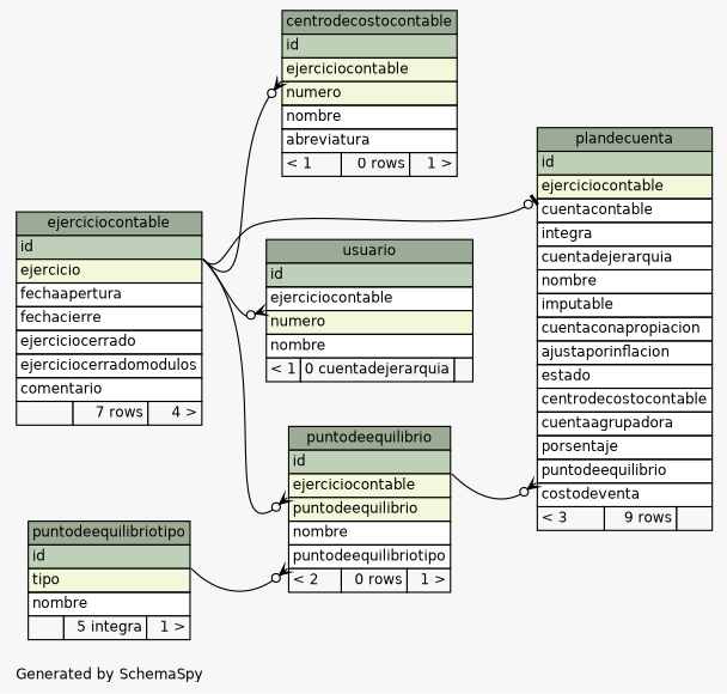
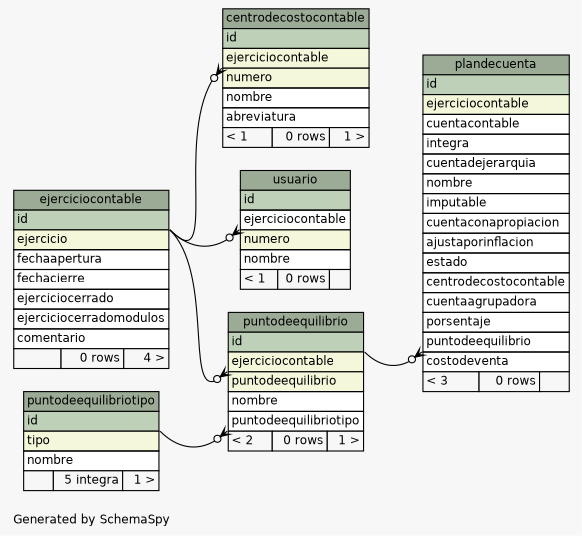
  digraph {
    bgcolor="#f7f7f7"
    fontname=Helvetica
    fontsize=11
    label="\nGenerated by SchemaSpy"
    labeljust=l
    nodesep=0.18
    rankdir=RL
    ranksep=0.46
    node [fontname=Helvetica fontsize=11 shape=plaintext]
    edge [arrowhead=none arrowsize=0.8 arrowtail=crowodot dir=back headport="id:se" tailport="ejerciciocontable:sw"]
    n1 [label=<     <TABLE BORDER="0" CELLBORDER="1" CELLSPACING="0" BGCOLOR="#ffffff">       <TR><TD COLSPAN="3" BGCOLOR="#9bab96" ALIGN="CENTER">centrodecostocontable</TD></TR>       <TR><TD PORT="id" COLSPAN="3" BGCOLOR="#bed1b8" ALIGN="LEFT">id</TD></TR>       <TR><TD PORT="ejerciciocontable" COLSPAN="3" BGCOLOR="#f4f7da" ALIGN="LEFT">ejerciciocontable</TD></TR>       <TR><TD PORT="numero" COLSPAN="3" BGCOLOR="#f4f7da" ALIGN="LEFT">numero</TD></TR>       <TR><TD PORT="nombre" COLSPAN="3" ALIGN="LEFT">nombre</TD></TR>       <TR><TD PORT="abreviatura" COLSPAN="3" ALIGN="LEFT">abreviatura</TD></TR>       <TR><TD ALIGN="LEFT" BGCOLOR="#f7f7f7">&lt; 1</TD><TD ALIGN="RIGHT" BGCOLOR="#f7f7f7">0 rows</TD><TD ALIGN="RIGHT" BGCOLOR="#f7f7f7">1 &gt;</TD></TR>     </TABLE>>]
-   n2 [label=<     <TABLE BORDER="0" CELLBORDER="1" CELLSPACING="0" BGCOLOR="#ffffff">       <TR><TD COLSPAN="3" BGCOLOR="#9bab96" ALIGN="CENTER">ejerciciocontable</TD></TR>       <TR><TD PORT="id" COLSPAN="3" BGCOLOR="#bed1b8" ALIGN="LEFT">id</TD></TR>       <TR><TD PORT="ejercicio" COLSPAN="3" BGCOLOR="#f4f7da" ALIGN="LEFT">ejercicio</TD></TR>       <TR><TD PORT="fechaapertura" COLSPAN="3" ALIGN="LEFT">fechaapertura</TD></TR>       <TR><TD PORT="fechacierre" COLSPAN="3" ALIGN="LEFT">fechacierre</TD></TR>       <TR><TD PORT="ejerciciocerrado" COLSPAN="3" ALIGN="LEFT">ejerciciocerrado</TD></TR>       <TR><TD PORT="ejerciciocerradomodulos" COLSPAN="3" ALIGN="LEFT">ejerciciocerradomodulos</TD></TR>       <TR><TD PORT="comentario" COLSPAN="3" ALIGN="LEFT">comentario</TD></TR>       <TR><TD ALIGN="LEFT" BGCOLOR="#f7f7f7">  </TD><TD ALIGN="RIGHT" BGCOLOR="#f7f7f7">7 rows</TD><TD ALIGN="RIGHT" BGCOLOR="#f7f7f7">4 &gt;</TD></TR>     </TABLE>>]
-   n3 [label=<     <TABLE BORDER="0" CELLBORDER="1" CELLSPACING="0" BGCOLOR="#ffffff">       <TR><TD COLSPAN="3" BGCOLOR="#9bab96" ALIGN="CENTER">plandecuenta</TD></TR>       <TR><TD PORT="id" COLSPAN="3" BGCOLOR="#bed1b8" ALIGN="LEFT">id</TD></TR>       <TR><TD PORT="ejerciciocontable" COLSPAN="3" BGCOLOR="#f4f7da" ALIGN="LEFT">ejerciciocontable</TD></TR>       <TR><TD PORT="cuentacontable" COLSPAN="3" ALIGN="LEFT">cuentacontable</TD></TR>       <TR><TD PORT="integra" COLSPAN="3" ALIGN="LEFT">integra</TD></TR>       <TR><TD PORT="cuentadejerarquia" COLSPAN="3" ALIGN="LEFT">cuentadejerarquia</TD></TR>       <TR><TD PORT="nombre" COLSPAN="3" ALIGN="LEFT">nombre</TD></TR>       <TR><TD PORT="imputable" COLSPAN="3" ALIGN="LEFT">imputable</TD></TR>       <TR><TD PORT="cuentaconapropiacion" COLSPAN="3" ALIGN="LEFT">cuentaconapropiacion</TD></TR>       <TR><TD PORT="ajustaporinflacion" COLSPAN="3" ALIGN="LEFT">ajustaporinflacion</TD></TR>       <TR><TD PORT="estado" COLSPAN="3" ALIGN="LEFT">estado</TD></TR>       <TR><TD PORT="centrodecostocontable" COLSPAN="3" ALIGN="LEFT">centrodecostocontable</TD></TR>       <TR><TD PORT="cuentaagrupadora" COLSPAN="3" ALIGN="LEFT">cuentaagrupadora</TD></TR>       <TR><TD PORT="porsentaje" COLSPAN="3" ALIGN="LEFT">porsentaje</TD></TR>       <TR><TD PORT="puntodeequilibrio" COLSPAN="3" ALIGN="LEFT">puntodeequilibrio</TD></TR>       <TR><TD PORT="costodeventa" COLSPAN="3" ALIGN="LEFT">costodeventa</TD></TR>       <TR><TD ALIGN="LEFT" BGCOLOR="#f7f7f7">&lt; 3</TD><TD ALIGN="RIGHT" BGCOLOR="#f7f7f7">9 rows</TD><TD ALIGN="RIGHT" BGCOLOR="#f7f7f7">  </TD></TR>     </TABLE>>]
+   n2 [label=<     <TABLE BORDER="0" CELLBORDER="1" CELLSPACING="0" BGCOLOR="#ffffff">       <TR><TD COLSPAN="3" BGCOLOR="#9bab96" ALIGN="CENTER">ejerciciocontable</TD></TR>       <TR><TD PORT="id" COLSPAN="3" BGCOLOR="#bed1b8" ALIGN="LEFT">id</TD></TR>       <TR><TD PORT="ejercicio" COLSPAN="3" BGCOLOR="#f4f7da" ALIGN="LEFT">ejercicio</TD></TR>       <TR><TD PORT="fechaapertura" COLSPAN="3" ALIGN="LEFT">fechaapertura</TD></TR>       <TR><TD PORT="fechacierre" COLSPAN="3" ALIGN="LEFT">fechacierre</TD></TR>       <TR><TD PORT="ejerciciocerrado" COLSPAN="3" ALIGN="LEFT">ejerciciocerrado</TD></TR>       <TR><TD PORT="ejerciciocerradomodulos" COLSPAN="3" ALIGN="LEFT">ejerciciocerradomodulos</TD></TR>       <TR><TD PORT="comentario" COLSPAN="3" ALIGN="LEFT">comentario</TD></TR>       <TR><TD ALIGN="LEFT" BGCOLOR="#f7f7f7">  </TD><TD ALIGN="RIGHT" BGCOLOR="#f7f7f7">0 rows</TD><TD ALIGN="RIGHT" BGCOLOR="#f7f7f7">4 &gt;</TD></TR>     </TABLE>>]
+   n3 [label=<     <TABLE BORDER="0" CELLBORDER="1" CELLSPACING="0" BGCOLOR="#ffffff">       <TR><TD COLSPAN="3" BGCOLOR="#9bab96" ALIGN="CENTER">plandecuenta</TD></TR>       <TR><TD PORT="id" COLSPAN="3" BGCOLOR="#bed1b8" ALIGN="LEFT">id</TD></TR>       <TR><TD PORT="ejerciciocontable" COLSPAN="3" BGCOLOR="#f4f7da" ALIGN="LEFT">ejerciciocontable</TD></TR>       <TR><TD PORT="cuentacontable" COLSPAN="3" ALIGN="LEFT">cuentacontable</TD></TR>       <TR><TD PORT="integra" COLSPAN="3" ALIGN="LEFT">integra</TD></TR>       <TR><TD PORT="cuentadejerarquia" COLSPAN="3" ALIGN="LEFT">cuentadejerarquia</TD></TR>       <TR><TD PORT="nombre" COLSPAN="3" ALIGN="LEFT">nombre</TD></TR>       <TR><TD PORT="imputable" COLSPAN="3" ALIGN="LEFT">imputable</TD></TR>       <TR><TD PORT="cuentaconapropiacion" COLSPAN="3" ALIGN="LEFT">cuentaconapropiacion</TD></TR>       <TR><TD PORT="ajustaporinflacion" COLSPAN="3" ALIGN="LEFT">ajustaporinflacion</TD></TR>       <TR><TD PORT="estado" COLSPAN="3" ALIGN="LEFT">estado</TD></TR>       <TR><TD PORT="centrodecostocontable" COLSPAN="3" ALIGN="LEFT">centrodecostocontable</TD></TR>       <TR><TD PORT="cuentaagrupadora" COLSPAN="3" ALIGN="LEFT">cuentaagrupadora</TD></TR>       <TR><TD PORT="porsentaje" COLSPAN="3" ALIGN="LEFT">porsentaje</TD></TR>       <TR><TD PORT="puntodeequilibrio" COLSPAN="3" ALIGN="LEFT">puntodeequilibrio</TD></TR>       <TR><TD PORT="costodeventa" COLSPAN="3" ALIGN="LEFT">costodeventa</TD></TR>       <TR><TD ALIGN="LEFT" BGCOLOR="#f7f7f7">&lt; 3</TD><TD ALIGN="RIGHT" BGCOLOR="#f7f7f7">0 rows</TD><TD ALIGN="RIGHT" BGCOLOR="#f7f7f7">  </TD></TR>     </TABLE>>]
    n4 [label=<     <TABLE BORDER="0" CELLBORDER="1" CELLSPACING="0" BGCOLOR="#ffffff">       <TR><TD COLSPAN="3" BGCOLOR="#9bab96" ALIGN="CENTER">puntodeequilibrio</TD></TR>       <TR><TD PORT="id" COLSPAN="3" BGCOLOR="#bed1b8" ALIGN="LEFT">id</TD></TR>       <TR><TD PORT="ejerciciocontable" COLSPAN="3" BGCOLOR="#f4f7da" ALIGN="LEFT">ejerciciocontable</TD></TR>       <TR><TD PORT="puntodeequilibrio" COLSPAN="3" BGCOLOR="#f4f7da" ALIGN="LEFT">puntodeequilibrio</TD></TR>       <TR><TD PORT="nombre" COLSPAN="3" ALIGN="LEFT">nombre</TD></TR>       <TR><TD PORT="puntodeequilibriotipo" COLSPAN="3" ALIGN="LEFT">puntodeequilibriotipo</TD></TR>       <TR><TD ALIGN="LEFT" BGCOLOR="#f7f7f7">&lt; 2</TD><TD ALIGN="RIGHT" BGCOLOR="#f7f7f7">0 rows</TD><TD ALIGN="RIGHT" BGCOLOR="#f7f7f7">1 &gt;</TD></TR>     </TABLE>>]
    n5 [label=<     <TABLE BORDER="0" CELLBORDER="1" CELLSPACING="0" BGCOLOR="#ffffff">       <TR><TD COLSPAN="3" BGCOLOR="#9bab96" ALIGN="CENTER">puntodeequilibriotipo</TD></TR>       <TR><TD PORT="id" COLSPAN="3" BGCOLOR="#bed1b8" ALIGN="LEFT">id</TD></TR>       <TR><TD PORT="tipo" COLSPAN="3" BGCOLOR="#f4f7da" ALIGN="LEFT">tipo</TD></TR>       <TR><TD PORT="nombre" COLSPAN="3" ALIGN="LEFT">nombre</TD></TR>       <TR><TD ALIGN="LEFT" BGCOLOR="#f7f7f7">  </TD><TD ALIGN="RIGHT" BGCOLOR="#f7f7f7">5 integra</TD><TD ALIGN="RIGHT" BGCOLOR="#f7f7f7">1 &gt;</TD></TR>     </TABLE>>]
-   n6 [label=<     <TABLE BORDER="0" CELLBORDER="1" CELLSPACING="0" BGCOLOR="#ffffff">       <TR><TD COLSPAN="3" BGCOLOR="#9bab96" ALIGN="CENTER">usuario</TD></TR>       <TR><TD PORT="id" COLSPAN="3" BGCOLOR="#bed1b8" ALIGN="LEFT">id</TD></TR>       <TR><TD PORT="ejerciciocontable" COLSPAN="3" ALIGN="LEFT">ejerciciocontable</TD></TR>       <TR><TD PORT="numero" COLSPAN="3" BGCOLOR="#f4f7da" ALIGN="LEFT">numero</TD></TR>       <TR><TD PORT="nombre" COLSPAN="3" ALIGN="LEFT">nombre</TD></TR>       <TR><TD ALIGN="LEFT" BGCOLOR="#f7f7f7">&lt; 1</TD><TD ALIGN="RIGHT" BGCOLOR="#f7f7f7">0 cuentadejerarquia</TD><TD ALIGN="RIGHT" BGCOLOR="#f7f7f7">  </TD></TR>     </TABLE>>]
+   n6 [label=<     <TABLE BORDER="0" CELLBORDER="1" CELLSPACING="0" BGCOLOR="#ffffff">       <TR><TD COLSPAN="3" BGCOLOR="#9bab96" ALIGN="CENTER">usuario</TD></TR>       <TR><TD PORT="id" COLSPAN="3" BGCOLOR="#bed1b8" ALIGN="LEFT">id</TD></TR>       <TR><TD PORT="ejerciciocontable" COLSPAN="3" ALIGN="LEFT">ejerciciocontable</TD></TR>       <TR><TD PORT="numero" COLSPAN="3" BGCOLOR="#f4f7da" ALIGN="LEFT">numero</TD></TR>       <TR><TD PORT="nombre" COLSPAN="3" ALIGN="LEFT">nombre</TD></TR>       <TR><TD ALIGN="LEFT" BGCOLOR="#f7f7f7">&lt; 1</TD><TD ALIGN="RIGHT" BGCOLOR="#f7f7f7">0 rows</TD><TD ALIGN="RIGHT" BGCOLOR="#f7f7f7">  </TD></TR>     </TABLE>>]
    n1 -> n2
-   n3 -> n2 [arrowtail=teeodot]
    n3 -> n4 [tailport="puntodeequilibrio:sw"]
    n4 -> n2
    n4 -> n5 [tailport="puntodeequilibriotipo:sw"]
    n6 -> n2
  }
